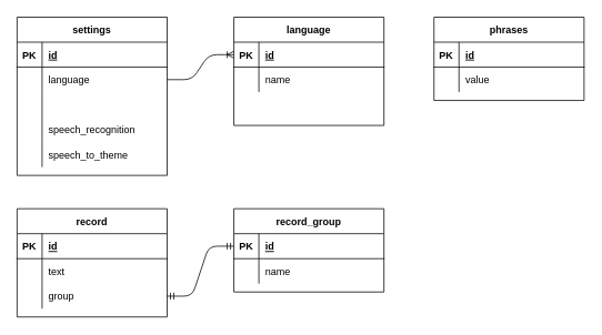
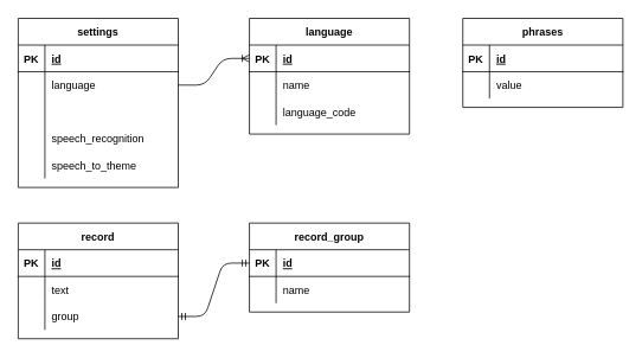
  <mxCell id="0" />
  <mxCell id="1" parent="0" />
  <mxCell id="2" value="settings" style="shape=table;startSize=30;container=1;collapsible=1;childLayout=tableLayout;fixedRows=1;rowLines=0;fontStyle=1;align=center;resizeLast=1;" parent="1" vertex="1"><mxGeometry x="20" y="20" width="180" height="190" as="geometry" /></mxCell>
  <mxCell id="3" value="" style="shape=partialRectangle;collapsible=0;dropTarget=0;pointerEvents=0;fillColor=none;top=0;left=0;bottom=1;right=0;points=[[0,0.5],[1,0.5]];portConstraint=eastwest;" parent="2" vertex="1"><mxGeometry y="30" width="180" height="30" as="geometry" /></mxCell>
  <mxCell id="4" value="PK" style="shape=partialRectangle;connectable=0;fillColor=none;top=0;left=0;bottom=0;right=0;fontStyle=1;overflow=hidden;" parent="3" vertex="1"><mxGeometry width="30" height="30" as="geometry" /></mxCell>
  <mxCell id="5" value="id" style="shape=partialRectangle;connectable=0;fillColor=none;top=0;left=0;bottom=0;right=0;align=left;spacingLeft=6;fontStyle=5;overflow=hidden;" parent="3" vertex="1"><mxGeometry x="30" width="150" height="30" as="geometry" /></mxCell>
  <mxCell id="6" value="" style="shape=partialRectangle;collapsible=0;dropTarget=0;pointerEvents=0;fillColor=none;top=0;left=0;bottom=0;right=0;points=[[0,0.5],[1,0.5]];portConstraint=eastwest;" parent="2" vertex="1"><mxGeometry y="60" width="180" height="30" as="geometry" /></mxCell>
  <mxCell id="7" value="" style="shape=partialRectangle;connectable=0;fillColor=none;top=0;left=0;bottom=0;right=0;editable=1;overflow=hidden;" parent="6" vertex="1"><mxGeometry width="30" height="30" as="geometry" /></mxCell>
  <mxCell id="8" value="language" style="shape=partialRectangle;connectable=0;fillColor=none;top=0;left=0;bottom=0;right=0;align=left;spacingLeft=6;overflow=hidden;" parent="6" vertex="1"><mxGeometry x="30" width="150" height="30" as="geometry" /></mxCell>
  <mxCell id="9" value="" style="shape=partialRectangle;collapsible=0;dropTarget=0;pointerEvents=0;fillColor=none;top=0;left=0;bottom=0;right=0;points=[[0,0.5],[1,0.5]];portConstraint=eastwest;" parent="2" vertex="1"><mxGeometry y="90" width="180" height="30" as="geometry" /></mxCell>
  <mxCell id="10" value="" style="shape=partialRectangle;connectable=0;fillColor=none;top=0;left=0;bottom=0;right=0;editable=1;overflow=hidden;" parent="9" vertex="1"><mxGeometry width="30" height="30" as="geometry" /></mxCell>
  <mxCell id="11" style="shape=partialRectangle;collapsible=0;dropTarget=0;pointerEvents=0;fillColor=none;top=0;left=0;bottom=0;right=0;points=[[0,0.5],[1,0.5]];portConstraint=eastwest;" parent="2" vertex="1"><mxGeometry y="120" width="180" height="30" as="geometry" /></mxCell>
  <mxCell id="12" style="shape=partialRectangle;connectable=0;fillColor=none;top=0;left=0;bottom=0;right=0;editable=1;overflow=hidden;" parent="11" vertex="1"><mxGeometry width="30" height="30" as="geometry" /></mxCell>
  <mxCell id="13" value="speech_recognition" style="shape=partialRectangle;connectable=0;fillColor=none;top=0;left=0;bottom=0;right=0;align=left;spacingLeft=6;overflow=hidden;" parent="11" vertex="1"><mxGeometry x="30" width="150" height="30" as="geometry" /></mxCell>
  <mxCell id="14" style="shape=partialRectangle;collapsible=0;dropTarget=0;pointerEvents=0;fillColor=none;top=0;left=0;bottom=0;right=0;points=[[0,0.5],[1,0.5]];portConstraint=eastwest;" parent="2" vertex="1"><mxGeometry y="150" width="180" height="30" as="geometry" /></mxCell>
  <mxCell id="15" style="shape=partialRectangle;connectable=0;fillColor=none;top=0;left=0;bottom=0;right=0;editable=1;overflow=hidden;" parent="14" vertex="1"><mxGeometry width="30" height="30" as="geometry" /></mxCell>
  <mxCell id="16" value="speech_to_theme" style="shape=partialRectangle;connectable=0;fillColor=none;top=0;left=0;bottom=0;right=0;align=left;spacingLeft=6;overflow=hidden;" parent="14" vertex="1"><mxGeometry x="30" width="150" height="30" as="geometry" /></mxCell>
  <mxCell id="17" value="phrases" style="shape=table;startSize=30;container=1;collapsible=1;childLayout=tableLayout;fixedRows=1;rowLines=0;fontStyle=1;align=center;resizeLast=1;" parent="1" vertex="1"><mxGeometry x="520" y="20" width="180" height="100" as="geometry" /></mxCell>
  <mxCell id="18" value="" style="shape=partialRectangle;collapsible=0;dropTarget=0;pointerEvents=0;fillColor=none;top=0;left=0;bottom=1;right=0;points=[[0,0.5],[1,0.5]];portConstraint=eastwest;" parent="17" vertex="1"><mxGeometry y="30" width="180" height="30" as="geometry" /></mxCell>
  <mxCell id="19" value="PK" style="shape=partialRectangle;connectable=0;fillColor=none;top=0;left=0;bottom=0;right=0;fontStyle=1;overflow=hidden;" parent="18" vertex="1"><mxGeometry width="30" height="30" as="geometry" /></mxCell>
  <mxCell id="20" value="id" style="shape=partialRectangle;connectable=0;fillColor=none;top=0;left=0;bottom=0;right=0;align=left;spacingLeft=6;fontStyle=5;overflow=hidden;" parent="18" vertex="1"><mxGeometry x="30" width="150" height="30" as="geometry" /></mxCell>
  <mxCell id="21" value="" style="shape=partialRectangle;collapsible=0;dropTarget=0;pointerEvents=0;fillColor=none;top=0;left=0;bottom=0;right=0;points=[[0,0.5],[1,0.5]];portConstraint=eastwest;" parent="17" vertex="1"><mxGeometry y="60" width="180" height="30" as="geometry" /></mxCell>
  <mxCell id="22" value="" style="shape=partialRectangle;connectable=0;fillColor=none;top=0;left=0;bottom=0;right=0;editable=1;overflow=hidden;" parent="21" vertex="1"><mxGeometry width="30" height="30" as="geometry" /></mxCell>
  <mxCell id="23" value="value" style="shape=partialRectangle;connectable=0;fillColor=none;top=0;left=0;bottom=0;right=0;align=left;spacingLeft=6;overflow=hidden;" parent="21" vertex="1"><mxGeometry x="30" width="150" height="30" as="geometry" /></mxCell>
  <mxCell id="24" value="language" style="shape=table;startSize=30;container=1;collapsible=1;childLayout=tableLayout;fixedRows=1;rowLines=0;fontStyle=1;align=center;resizeLast=1;" parent="1" vertex="1"><mxGeometry x="280" y="20" width="180" height="130" as="geometry" /></mxCell>
  <mxCell id="25" value="" style="shape=partialRectangle;collapsible=0;dropTarget=0;pointerEvents=0;fillColor=none;top=0;left=0;bottom=1;right=0;points=[[0,0.5],[1,0.5]];portConstraint=eastwest;" parent="24" vertex="1"><mxGeometry y="30" width="180" height="30" as="geometry" /></mxCell>
  <mxCell id="26" value="PK" style="shape=partialRectangle;connectable=0;fillColor=none;top=0;left=0;bottom=0;right=0;fontStyle=1;overflow=hidden;" parent="25" vertex="1"><mxGeometry width="30" height="30" as="geometry" /></mxCell>
  <mxCell id="27" value="id" style="shape=partialRectangle;connectable=0;fillColor=none;top=0;left=0;bottom=0;right=0;align=left;spacingLeft=6;fontStyle=5;overflow=hidden;" parent="25" vertex="1"><mxGeometry x="30" width="150" height="30" as="geometry" /></mxCell>
  <mxCell id="28" value="" style="shape=partialRectangle;collapsible=0;dropTarget=0;pointerEvents=0;fillColor=none;top=0;left=0;bottom=0;right=0;points=[[0,0.5],[1,0.5]];portConstraint=eastwest;" parent="24" vertex="1"><mxGeometry y="60" width="180" height="30" as="geometry" /></mxCell>
  <mxCell id="29" value="" style="shape=partialRectangle;connectable=0;fillColor=none;top=0;left=0;bottom=0;right=0;editable=1;overflow=hidden;" parent="28" vertex="1"><mxGeometry width="30" height="30" as="geometry" /></mxCell>
  <mxCell id="30" value="name" style="shape=partialRectangle;connectable=0;fillColor=none;top=0;left=0;bottom=0;right=0;align=left;spacingLeft=6;overflow=hidden;" parent="28" vertex="1"><mxGeometry x="30" width="150" height="30" as="geometry" /></mxCell>
  <mxCell id="31" value="" style="shape=partialRectangle;collapsible=0;dropTarget=0;pointerEvents=0;fillColor=none;top=0;left=0;bottom=0;right=0;points=[[0,0.5],[1,0.5]];portConstraint=eastwest;" parent="24" vertex="1"><mxGeometry y="90" width="180" height="30" as="geometry" /></mxCell>
  <mxCell id="32" value="" style="shape=partialRectangle;connectable=0;fillColor=none;top=0;left=0;bottom=0;right=0;editable=1;overflow=hidden;" parent="31" vertex="1"><mxGeometry width="30" height="30" as="geometry" /></mxCell>
+ <mxCell id="33" value="language_code" style="shape=partialRectangle;connectable=0;fillColor=none;top=0;left=0;bottom=0;right=0;align=left;spacingLeft=6;overflow=hidden;" parent="31" vertex="1"><mxGeometry x="30" width="150" height="30" as="geometry" /></mxCell>
  <mxCell id="34" value="" style="edgeStyle=entityRelationEdgeStyle;fontSize=12;html=1;endArrow=ERoneToMany;exitX=1;exitY=0.5;exitDx=0;exitDy=0;entryX=0;entryY=0.5;entryDx=0;entryDy=0;" parent="1" source="6" target="25" edge="1"><mxGeometry width="100" height="100" relative="1" as="geometry"><mxPoint x="360" y="160" as="sourcePoint" /><mxPoint x="460" y="60" as="targetPoint" /></mxGeometry></mxCell>
  <mxCell id="35" value="record" style="shape=table;startSize=30;container=1;collapsible=1;childLayout=tableLayout;fixedRows=1;rowLines=0;fontStyle=1;align=center;resizeLast=1;" vertex="1" parent="1"><mxGeometry x="20" y="250" width="180" height="130" as="geometry" /></mxCell>
  <mxCell id="36" value="" style="shape=partialRectangle;collapsible=0;dropTarget=0;pointerEvents=0;fillColor=none;top=0;left=0;bottom=1;right=0;points=[[0,0.5],[1,0.5]];portConstraint=eastwest;" vertex="1" parent="35"><mxGeometry y="30" width="180" height="30" as="geometry" /></mxCell>
  <mxCell id="37" value="PK" style="shape=partialRectangle;connectable=0;fillColor=none;top=0;left=0;bottom=0;right=0;fontStyle=1;overflow=hidden;" vertex="1" parent="36"><mxGeometry width="30" height="30" as="geometry" /></mxCell>
  <mxCell id="38" value="id" style="shape=partialRectangle;connectable=0;fillColor=none;top=0;left=0;bottom=0;right=0;align=left;spacingLeft=6;fontStyle=5;overflow=hidden;" vertex="1" parent="36"><mxGeometry x="30" width="150" height="30" as="geometry" /></mxCell>
  <mxCell id="39" value="" style="shape=partialRectangle;collapsible=0;dropTarget=0;pointerEvents=0;fillColor=none;top=0;left=0;bottom=0;right=0;points=[[0,0.5],[1,0.5]];portConstraint=eastwest;" vertex="1" parent="35"><mxGeometry y="60" width="180" height="30" as="geometry" /></mxCell>
  <mxCell id="40" value="" style="shape=partialRectangle;connectable=0;fillColor=none;top=0;left=0;bottom=0;right=0;editable=1;overflow=hidden;" vertex="1" parent="39"><mxGeometry width="30" height="30" as="geometry" /></mxCell>
  <mxCell id="41" value="text" style="shape=partialRectangle;connectable=0;fillColor=none;top=0;left=0;bottom=0;right=0;align=left;spacingLeft=6;overflow=hidden;" vertex="1" parent="39"><mxGeometry x="30" width="150" height="30" as="geometry" /></mxCell>
  <mxCell id="42" value="" style="shape=partialRectangle;collapsible=0;dropTarget=0;pointerEvents=0;fillColor=none;top=0;left=0;bottom=0;right=0;points=[[0,0.5],[1,0.5]];portConstraint=eastwest;" vertex="1" parent="35"><mxGeometry y="90" width="180" height="30" as="geometry" /></mxCell>
  <mxCell id="43" value="" style="shape=partialRectangle;connectable=0;fillColor=none;top=0;left=0;bottom=0;right=0;editable=1;overflow=hidden;" vertex="1" parent="42"><mxGeometry width="30" height="30" as="geometry" /></mxCell>
  <mxCell id="44" value="group" style="shape=partialRectangle;connectable=0;fillColor=none;top=0;left=0;bottom=0;right=0;align=left;spacingLeft=6;overflow=hidden;" vertex="1" parent="42"><mxGeometry x="30" width="150" height="30" as="geometry" /></mxCell>
  <mxCell id="45" value="record_group" style="shape=table;startSize=30;container=1;collapsible=1;childLayout=tableLayout;fixedRows=1;rowLines=0;fontStyle=1;align=center;resizeLast=1;" vertex="1" parent="1"><mxGeometry x="280" y="250" width="180" height="100" as="geometry" /></mxCell>
  <mxCell id="46" value="" style="shape=partialRectangle;collapsible=0;dropTarget=0;pointerEvents=0;fillColor=none;top=0;left=0;bottom=1;right=0;points=[[0,0.5],[1,0.5]];portConstraint=eastwest;" vertex="1" parent="45"><mxGeometry y="30" width="180" height="30" as="geometry" /></mxCell>
  <mxCell id="47" value="PK" style="shape=partialRectangle;connectable=0;fillColor=none;top=0;left=0;bottom=0;right=0;fontStyle=1;overflow=hidden;" vertex="1" parent="46"><mxGeometry width="30" height="30" as="geometry" /></mxCell>
  <mxCell id="48" value="id" style="shape=partialRectangle;connectable=0;fillColor=none;top=0;left=0;bottom=0;right=0;align=left;spacingLeft=6;fontStyle=5;overflow=hidden;" vertex="1" parent="46"><mxGeometry x="30" width="150" height="30" as="geometry" /></mxCell>
  <mxCell id="49" value="" style="shape=partialRectangle;collapsible=0;dropTarget=0;pointerEvents=0;fillColor=none;top=0;left=0;bottom=0;right=0;points=[[0,0.5],[1,0.5]];portConstraint=eastwest;" vertex="1" parent="45"><mxGeometry y="60" width="180" height="30" as="geometry" /></mxCell>
  <mxCell id="50" value="" style="shape=partialRectangle;connectable=0;fillColor=none;top=0;left=0;bottom=0;right=0;editable=1;overflow=hidden;" vertex="1" parent="49"><mxGeometry width="30" height="30" as="geometry" /></mxCell>
  <mxCell id="51" value="name" style="shape=partialRectangle;connectable=0;fillColor=none;top=0;left=0;bottom=0;right=0;align=left;spacingLeft=6;overflow=hidden;" vertex="1" parent="49"><mxGeometry x="30" width="150" height="30" as="geometry" /></mxCell>
  <mxCell id="52" value="" style="edgeStyle=entityRelationEdgeStyle;fontSize=12;html=1;endArrow=ERmandOne;startArrow=ERmandOne;exitX=1;exitY=0.5;exitDx=0;exitDy=0;" edge="1" parent="1" source="42" target="46"><mxGeometry width="100" height="100" relative="1" as="geometry"><mxPoint x="360" y="260" as="sourcePoint" /><mxPoint x="460" y="160" as="targetPoint" /></mxGeometry></mxCell>
